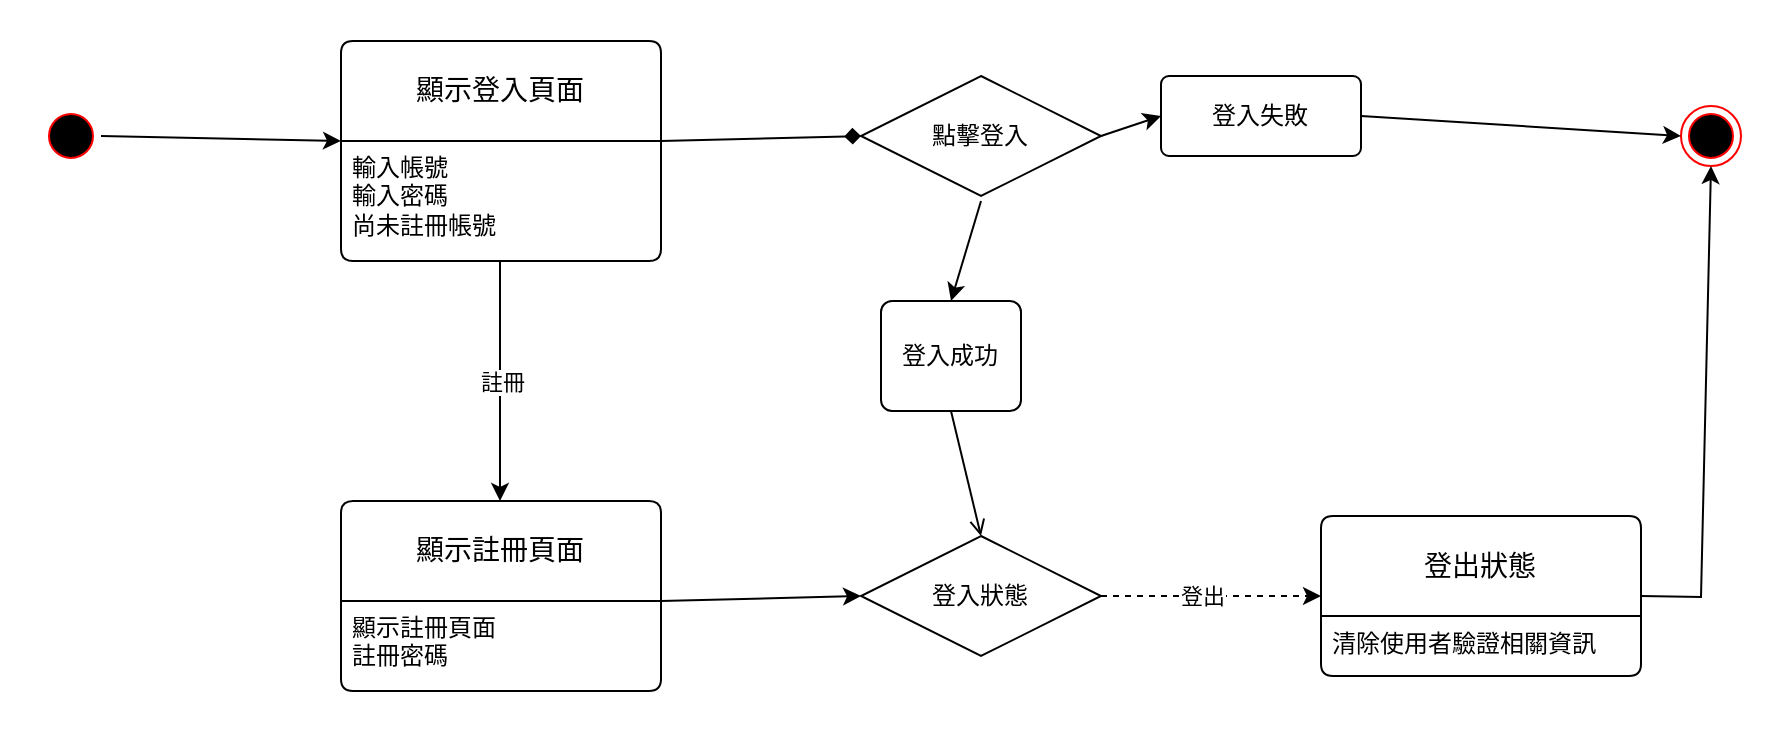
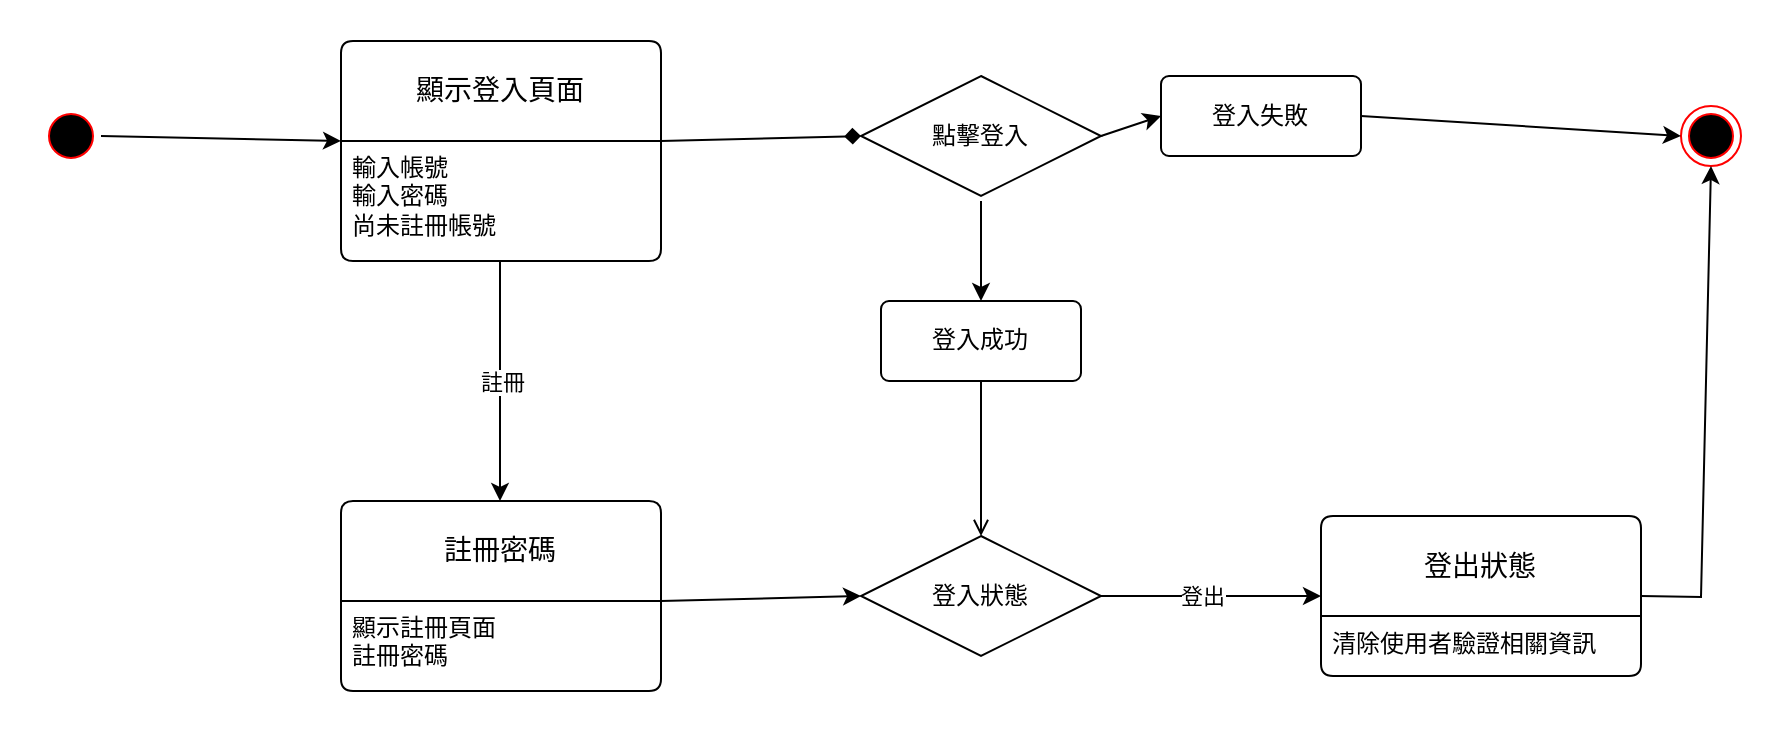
  <mxCell id="0" />
  <mxCell id="1" parent="0" />
  <mxCell id="2" value="" style="ellipse;html=1;shape=startState;fillColor=#000000;strokeColor=#ff0000;" parent="1" vertex="1"><mxGeometry x="20" y="52.5" width="30" height="30" as="geometry" /></mxCell>
- <mxCell id="3" value="顯示註冊頁面" style="swimlane;childLayout=stackLayout;horizontal=1;startSize=50;horizontalStack=0;rounded=1;fontSize=14;fontStyle=0;strokeWidth=1;resizeParent=0;resizeLast=1;shadow=0;align=center;arcSize=4;whiteSpace=wrap;html=1;" parent="1" vertex="1"><mxGeometry x="170" y="250" width="160" height="95" as="geometry" /></mxCell>
+ <mxCell id="3" value="註冊密碼" style="swimlane;childLayout=stackLayout;horizontal=1;startSize=50;horizontalStack=0;rounded=1;fontSize=14;fontStyle=0;strokeWidth=1;resizeParent=0;resizeLast=1;shadow=0;align=center;arcSize=4;whiteSpace=wrap;html=1;" parent="1" vertex="1"><mxGeometry x="170" y="250" width="160" height="95" as="geometry" /></mxCell>
  <mxCell id="4" value="&lt;div&gt;&lt;span style=&quot;background-color: transparent; color: light-dark(rgb(0, 0, 0), rgb(255, 255, 255));&quot;&gt;顯示註冊頁面&lt;/span&gt;&lt;/div&gt;&lt;div&gt;註冊密碼&lt;/div&gt;" style="align=left;strokeColor=none;fillColor=none;spacingLeft=4;spacingRight=4;fontSize=12;verticalAlign=top;resizable=0;rotatable=0;part=1;html=1;whiteSpace=wrap;" parent="3" vertex="1"><mxGeometry y="50" width="160" height="45" as="geometry" /></mxCell>
  <mxCell id="5" value="顯示登入頁面" style="swimlane;childLayout=stackLayout;horizontal=1;startSize=50;horizontalStack=0;rounded=1;fontSize=14;fontStyle=0;strokeWidth=1;resizeParent=0;resizeLast=1;shadow=0;dashed=0;align=center;arcSize=4;whiteSpace=wrap;html=1;" parent="1" vertex="1"><mxGeometry x="170" y="20" width="160" height="110" as="geometry" /></mxCell>
  <mxCell id="6" value="輸入帳號&lt;br&gt;&lt;div&gt;&lt;span style=&quot;background-color: transparent; color: light-dark(rgb(0, 0, 0), rgb(255, 255, 255));&quot;&gt;輸入&lt;/span&gt;密碼&lt;/div&gt;&lt;div&gt;尚未註冊帳號&lt;/div&gt;" style="align=left;strokeColor=none;fillColor=none;spacingLeft=4;spacingRight=4;fontSize=12;verticalAlign=top;resizable=0;rotatable=0;part=1;html=1;whiteSpace=wrap;" parent="5" vertex="1"><mxGeometry y="50" width="160" height="60" as="geometry" /></mxCell>
  <mxCell id="7" value="" style="ellipse;html=1;shape=endState;fillColor=#000000;strokeColor=#ff0000;" parent="1" vertex="1"><mxGeometry x="840" y="52.5" width="30" height="30" as="geometry" /></mxCell>
- <mxCell id="8" value="登入成功" style="rounded=1;arcSize=10;whiteSpace=wrap;html=1;align=center;" parent="1" vertex="1"><mxGeometry x="440" y="150" width="70" height="55" as="geometry" /></mxCell>
+ <mxCell id="8" value="登入成功" style="rounded=1;arcSize=10;whiteSpace=wrap;html=1;align=center;" parent="1" vertex="1"><mxGeometry x="440" y="150" width="100" height="40" as="geometry" /></mxCell>
  <mxCell id="9" value="登入失敗" style="rounded=1;arcSize=10;whiteSpace=wrap;html=1;align=center;" parent="1" vertex="1"><mxGeometry x="580" y="37.5" width="100" height="40" as="geometry" /></mxCell>
  <mxCell id="10" value="點擊登入" style="shape=rhombus;perimeter=rhombusPerimeter;whiteSpace=wrap;html=1;align=center;" parent="1" vertex="1"><mxGeometry x="430" y="37.5" width="120" height="60" as="geometry" /></mxCell>
  <mxCell id="11" value="" style="endArrow=diamond;html=1;rounded=0;exitX=1;exitY=0;exitDx=0;exitDy=0;entryX=0;entryY=0.5;entryDx=0;entryDy=0;" parent="1" source="6" target="10" edge="1"><mxGeometry width="50" height="50" relative="1" as="geometry"><mxPoint x="360" y="150" as="sourcePoint" /><mxPoint x="410" y="100" as="targetPoint" /></mxGeometry></mxCell>
  <mxCell id="12" value="" style="endArrow=classic;html=1;rounded=0;exitX=1;exitY=0.5;exitDx=0;exitDy=0;entryX=0;entryY=0.5;entryDx=0;entryDy=0;" parent="1" source="9" target="7" edge="1"><mxGeometry width="50" height="50" relative="1" as="geometry"><mxPoint x="730" y="68.5" as="sourcePoint" /><mxPoint x="820" y="69" as="targetPoint" /></mxGeometry></mxCell>
  <mxCell id="13" value="" style="endArrow=classic;html=1;rounded=0;exitX=1;exitY=0.5;exitDx=0;exitDy=0;entryX=0;entryY=0.5;entryDx=0;entryDy=0;" parent="1" source="10" target="9" edge="1"><mxGeometry width="50" height="50" relative="1" as="geometry"><mxPoint x="600" y="132" as="sourcePoint" /><mxPoint x="630" y="70" as="targetPoint" /></mxGeometry></mxCell>
  <mxCell id="14" value="" style="endArrow=classic;html=1;rounded=0;entryX=0.5;entryY=0;entryDx=0;entryDy=0;" parent="1" target="8" edge="1"><mxGeometry width="50" height="50" relative="1" as="geometry"><mxPoint x="490" y="100" as="sourcePoint" /><mxPoint x="460" y="98" as="targetPoint" /></mxGeometry></mxCell>
  <mxCell id="15" value="登入狀態" style="rhombus;whiteSpace=wrap;html=1;" parent="1" vertex="1"><mxGeometry x="430" y="267.5" width="120" height="60" as="geometry" /></mxCell>
  <mxCell id="16" value="" style="endArrow=open;html=1;rounded=0;exitX=0.5;exitY=1;exitDx=0;exitDy=0;entryX=0.5;entryY=0;entryDx=0;entryDy=0;" parent="1" source="8" target="15" edge="1"><mxGeometry width="50" height="50" relative="1" as="geometry"><mxPoint x="260" y="140" as="sourcePoint" /><mxPoint x="260" y="260" as="targetPoint" /></mxGeometry></mxCell>
  <mxCell id="17" value="" style="endArrow=classic;html=1;rounded=0;exitX=1;exitY=0;exitDx=0;exitDy=0;entryX=0;entryY=0.5;entryDx=0;entryDy=0;" parent="1" source="4" target="15" edge="1"><mxGeometry width="50" height="50" relative="1" as="geometry"><mxPoint x="270" y="150" as="sourcePoint" /><mxPoint x="270" y="270" as="targetPoint" /></mxGeometry></mxCell>
  <mxCell id="18" value="登出狀態" style="swimlane;childLayout=stackLayout;horizontal=1;startSize=50;horizontalStack=0;rounded=1;fontSize=14;fontStyle=0;strokeWidth=1;resizeParent=0;resizeLast=1;shadow=0;align=center;arcSize=4;whiteSpace=wrap;html=1;" parent="1" vertex="1"><mxGeometry x="660" y="257.5" width="160" height="80" as="geometry" /></mxCell>
  <mxCell id="19" value="清除使用者驗證相關資訊" style="align=left;strokeColor=none;fillColor=none;spacingLeft=4;spacingRight=4;fontSize=12;verticalAlign=top;resizable=0;rotatable=0;part=1;html=1;whiteSpace=wrap;" parent="18" vertex="1"><mxGeometry y="50" width="160" height="30" as="geometry" /></mxCell>
  <mxCell id="20" value="" style="endArrow=classic;html=1;rounded=0;exitX=1;exitY=0.5;exitDx=0;exitDy=0;entryX=0.5;entryY=1;entryDx=0;entryDy=0;" parent="1" source="18" target="7" edge="1"><mxGeometry width="50" height="50" relative="1" as="geometry"><mxPoint x="860" y="220" as="sourcePoint" /><mxPoint x="850" y="100" as="targetPoint" /><Array as="points"><mxPoint x="850" y="298" /></Array></mxGeometry></mxCell>
  <mxCell id="21" value="" style="endArrow=classic;html=1;rounded=0;exitX=1;exitY=0.5;exitDx=0;exitDy=0;entryX=0;entryY=0;entryDx=0;entryDy=0;" parent="1" source="2" target="6" edge="1"><mxGeometry width="50" height="50" relative="1" as="geometry"><mxPoint x="40" y="0" as="sourcePoint" /><mxPoint x="170" y="0" as="targetPoint" /></mxGeometry></mxCell>
- <mxCell id="22" value="" style="endArrow=classic;html=1;rounded=0;entryX=0;entryY=0.5;entryDx=0;entryDy=0;exitX=1;exitY=0.5;exitDx=0;exitDy=0;dashed=1;" edge="1" parent="1" source="15" target="18"><mxGeometry relative="1" as="geometry"><mxPoint x="390" y="380" as="sourcePoint" /><mxPoint x="570" y="380" as="targetPoint" /><Array as="points" /></mxGeometry></mxCell>
+ <mxCell id="22" value="" style="endArrow=classic;html=1;rounded=0;entryX=0;entryY=0.5;entryDx=0;entryDy=0;exitX=1;exitY=0.5;exitDx=0;exitDy=0;" edge="1" parent="1" source="15" target="18"><mxGeometry relative="1" as="geometry"><mxPoint x="390" y="380" as="sourcePoint" /><mxPoint x="570" y="380" as="targetPoint" /><Array as="points" /></mxGeometry></mxCell>
  <mxCell id="23" value="登出" style="edgeLabel;html=1;align=center;verticalAlign=middle;resizable=0;points=[];" vertex="1" connectable="0" parent="22"><mxGeometry x="-0.007" y="-1" relative="1" as="geometry"><mxPoint x="-5" y="-1" as="offset" /></mxGeometry></mxCell>
  <mxCell id="24" value="" style="endArrow=classic;html=1;rounded=0;exitX=0.5;exitY=1;exitDx=0;exitDy=0;entryX=0.5;entryY=0;entryDx=0;entryDy=0;" edge="1" parent="1"><mxGeometry relative="1" as="geometry"><mxPoint x="249.5" y="130" as="sourcePoint" /><mxPoint x="249.5" y="250" as="targetPoint" /><Array as="points" /></mxGeometry></mxCell>
  <mxCell id="25" value="註冊" style="edgeLabel;html=1;align=center;verticalAlign=middle;resizable=0;points=[];" vertex="1" connectable="0" parent="24"><mxGeometry x="-0.007" y="-1" relative="1" as="geometry"><mxPoint x="2" as="offset" /></mxGeometry></mxCell>
